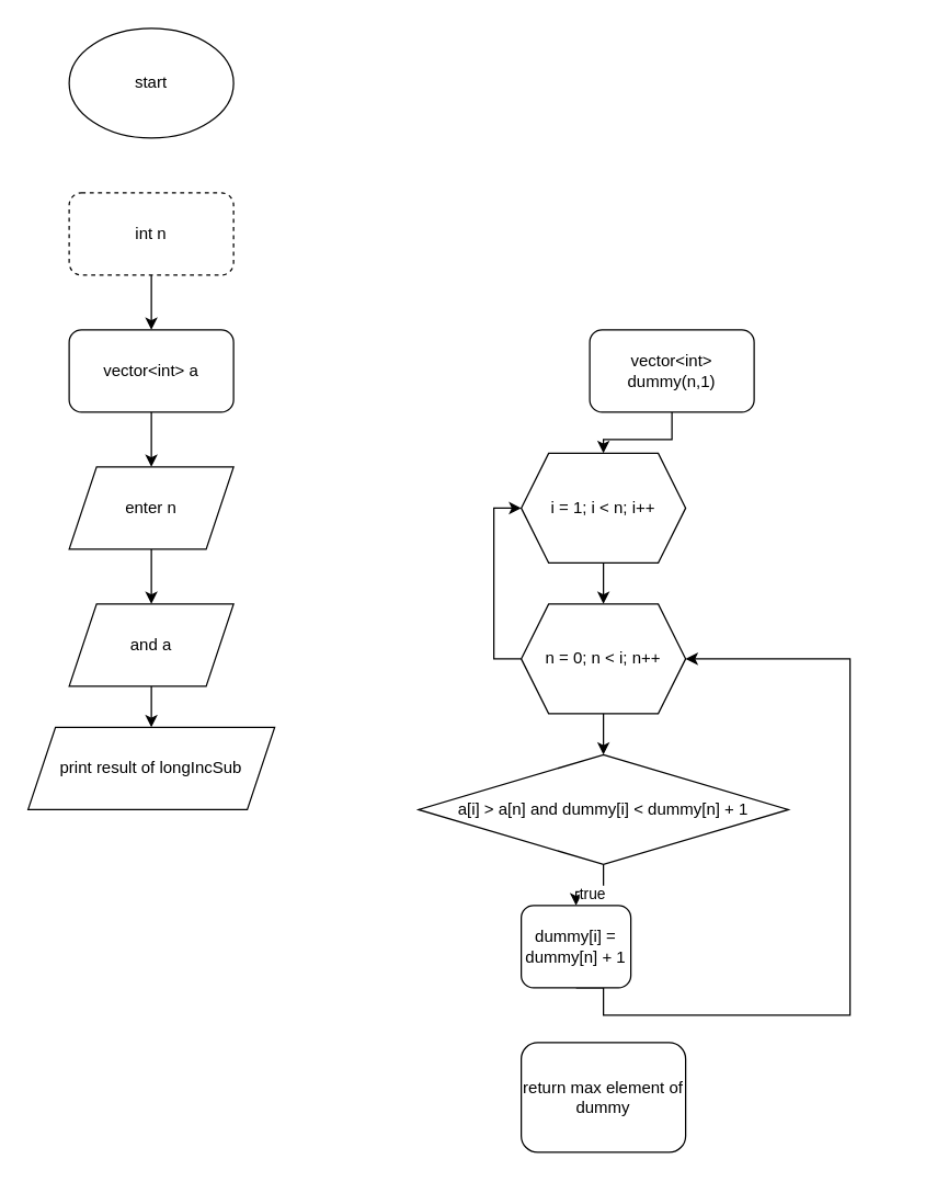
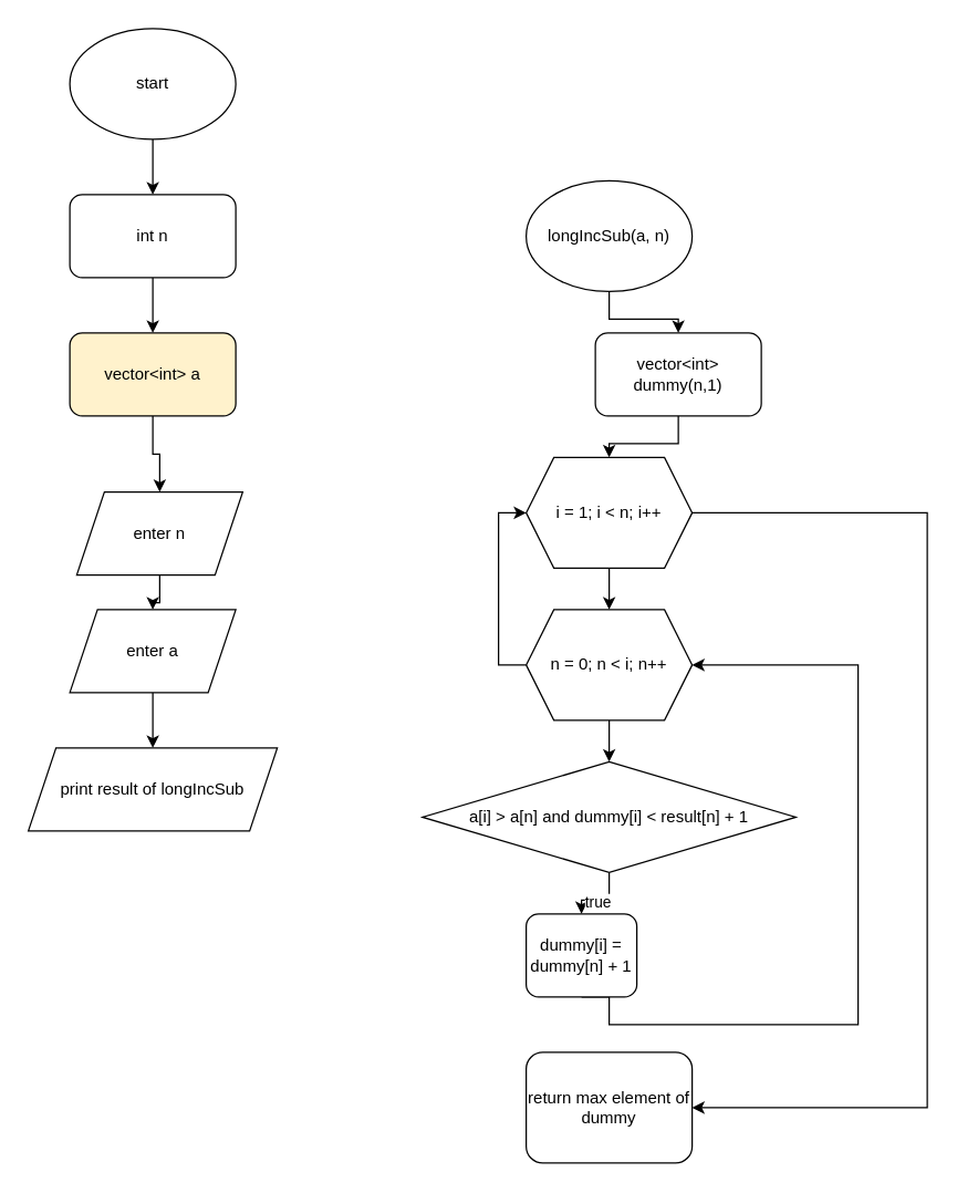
  <mxCell id="0" />
  <mxCell id="1" parent="0" />
+ <mxCell id="2" style="edgeStyle=orthogonalEdgeStyle;rounded=0;orthogonalLoop=1;jettySize=auto;html=1;entryX=0.5;entryY=0;entryDx=0;entryDy=0;" edge="1" parent="1" source="3" target="5"><mxGeometry relative="1" as="geometry" /></mxCell>
  <mxCell id="3" value="start" style="ellipse;whiteSpace=wrap;html=1;" vertex="1" parent="1"><mxGeometry x="50" y="20" width="120" height="80" as="geometry" /></mxCell>
  <mxCell id="4" style="edgeStyle=orthogonalEdgeStyle;rounded=0;orthogonalLoop=1;jettySize=auto;html=1;entryX=0.5;entryY=0;entryDx=0;entryDy=0;" edge="1" parent="1" source="5" target="7"><mxGeometry relative="1" as="geometry" /></mxCell>
- <mxCell id="5" value="int n" style="rounded=1;whiteSpace=wrap;html=1;dashed=1;" vertex="1" parent="1"><mxGeometry x="50" y="140" width="120" height="60" as="geometry" /></mxCell>
+ <mxCell id="5" value="int n" style="rounded=1;whiteSpace=wrap;html=1;" vertex="1" parent="1"><mxGeometry x="50" y="140" width="120" height="60" as="geometry" /></mxCell>
  <mxCell id="6" style="edgeStyle=orthogonalEdgeStyle;rounded=0;orthogonalLoop=1;jettySize=auto;html=1;" edge="1" parent="1" source="7" target="9"><mxGeometry relative="1" as="geometry" /></mxCell>
- <mxCell id="7" value="vector&amp;lt;int&amp;gt; a" style="rounded=1;whiteSpace=wrap;html=1;" vertex="1" parent="1"><mxGeometry x="50" y="240" width="120" height="60" as="geometry" /></mxCell>
+ <mxCell id="7" value="vector&amp;lt;int&amp;gt; a" style="rounded=1;whiteSpace=wrap;html=1;fillColor=#fff2cc;" vertex="1" parent="1"><mxGeometry x="50" y="240" width="120" height="60" as="geometry" /></mxCell>
  <mxCell id="8" style="edgeStyle=orthogonalEdgeStyle;rounded=0;orthogonalLoop=1;jettySize=auto;html=1;entryX=0.5;entryY=0;entryDx=0;entryDy=0;" edge="1" parent="1" source="9" target="11"><mxGeometry relative="1" as="geometry" /></mxCell>
- <mxCell id="9" value="enter n" style="shape=parallelogram;perimeter=parallelogramPerimeter;whiteSpace=wrap;html=1;fixedSize=1;" vertex="1" parent="1"><mxGeometry x="50" y="340" width="120" height="60" as="geometry" /></mxCell>
+ <mxCell id="9" value="enter n" style="shape=parallelogram;perimeter=parallelogramPerimeter;whiteSpace=wrap;html=1;fixedSize=1;" vertex="1" parent="1"><mxGeometry x="55" y="355" width="120" height="60" as="geometry" /></mxCell>
  <mxCell id="10" style="edgeStyle=orthogonalEdgeStyle;rounded=0;orthogonalLoop=1;jettySize=auto;html=1;entryX=0.5;entryY=0;entryDx=0;entryDy=0;" edge="1" parent="1" source="11" target="12"><mxGeometry relative="1" as="geometry" /></mxCell>
- <mxCell id="11" value="and a" style="shape=parallelogram;perimeter=parallelogramPerimeter;whiteSpace=wrap;html=1;fixedSize=1;" vertex="1" parent="1"><mxGeometry x="50" y="440" width="120" height="60" as="geometry" /></mxCell>
- <mxCell id="12" value="print result of longIncSub" style="shape=parallelogram;perimeter=parallelogramPerimeter;whiteSpace=wrap;html=1;fixedSize=1;" vertex="1" parent="1"><mxGeometry x="20" y="530" width="180" height="60" as="geometry" /></mxCell>
+ <mxCell id="11" value="enter a" style="shape=parallelogram;perimeter=parallelogramPerimeter;whiteSpace=wrap;html=1;fixedSize=1;" vertex="1" parent="1"><mxGeometry x="50" y="440" width="120" height="60" as="geometry" /></mxCell>
+ <mxCell id="12" value="print result of longIncSub" style="shape=parallelogram;perimeter=parallelogramPerimeter;whiteSpace=wrap;html=1;fixedSize=1;" vertex="1" parent="1"><mxGeometry x="20" y="540" width="180" height="60" as="geometry" /></mxCell>
+ <mxCell id="13" style="edgeStyle=orthogonalEdgeStyle;rounded=0;orthogonalLoop=1;jettySize=auto;html=1;" edge="1" parent="1" source="14" target="16"><mxGeometry relative="1" as="geometry" /></mxCell>
+ <mxCell id="14" value="longIncSub(a, n)" style="ellipse;whiteSpace=wrap;html=1;" vertex="1" parent="1"><mxGeometry x="380" y="130" width="120" height="80" as="geometry" /></mxCell>
  <mxCell id="15" style="edgeStyle=orthogonalEdgeStyle;rounded=0;orthogonalLoop=1;jettySize=auto;html=1;entryX=0.5;entryY=0;entryDx=0;entryDy=0;" edge="1" parent="1" source="16" target="19"><mxGeometry relative="1" as="geometry" /></mxCell>
  <mxCell id="16" value="vector&amp;lt;int&amp;gt; dummy(n,1)" style="rounded=1;whiteSpace=wrap;html=1;" vertex="1" parent="1"><mxGeometry x="430" y="240" width="120" height="60" as="geometry" /></mxCell>
  <mxCell id="17" style="edgeStyle=orthogonalEdgeStyle;rounded=0;orthogonalLoop=1;jettySize=auto;html=1;entryX=0.5;entryY=0;entryDx=0;entryDy=0;" edge="1" parent="1" source="19" target="22"><mxGeometry relative="1" as="geometry" /></mxCell>
+ <mxCell id="18" style="edgeStyle=orthogonalEdgeStyle;rounded=0;orthogonalLoop=1;jettySize=auto;html=1;entryX=1;entryY=0.5;entryDx=0;entryDy=0;" edge="1" parent="1" source="19" target="28"><mxGeometry relative="1" as="geometry"><Array as="points"><mxPoint x="670" y="370" /><mxPoint x="670" y="800" /></Array></mxGeometry></mxCell>
  <mxCell id="19" value="i = 1; i &amp;lt; n; i++" style="shape=hexagon;perimeter=hexagonPerimeter2;whiteSpace=wrap;html=1;fixedSize=1;" vertex="1" parent="1"><mxGeometry x="380" y="330" width="120" height="80" as="geometry" /></mxCell>
  <mxCell id="20" style="edgeStyle=orthogonalEdgeStyle;rounded=0;orthogonalLoop=1;jettySize=auto;html=1;entryX=0.5;entryY=0;entryDx=0;entryDy=0;" edge="1" parent="1" source="22" target="25"><mxGeometry relative="1" as="geometry" /></mxCell>
  <mxCell id="21" style="edgeStyle=orthogonalEdgeStyle;rounded=0;orthogonalLoop=1;jettySize=auto;html=1;exitX=0;exitY=0.5;exitDx=0;exitDy=0;entryX=0;entryY=0.5;entryDx=0;entryDy=0;" edge="1" parent="1" source="22" target="19"><mxGeometry relative="1" as="geometry" /></mxCell>
  <mxCell id="22" value="n = 0; n &amp;lt; i; n++" style="shape=hexagon;perimeter=hexagonPerimeter2;whiteSpace=wrap;html=1;fixedSize=1;" vertex="1" parent="1"><mxGeometry x="380" y="440" width="120" height="80" as="geometry" /></mxCell>
  <mxCell id="23" style="edgeStyle=orthogonalEdgeStyle;rounded=0;orthogonalLoop=1;jettySize=auto;html=1;entryX=0.5;entryY=0;entryDx=0;entryDy=0;" edge="1" parent="1" source="25" target="27"><mxGeometry relative="1" as="geometry" /></mxCell>
  <mxCell id="24" value="true" style="edgeLabel;html=1;align=center;verticalAlign=middle;resizable=0;points=[];" vertex="1" connectable="0" parent="23"><mxGeometry x="0.173" y="1" relative="1" as="geometry"><mxPoint as="offset" /></mxGeometry></mxCell>
- <mxCell id="25" value="a[i] &amp;gt; a[n] and dummy[i] &amp;lt; dummy[n] + 1" style="rhombus;whiteSpace=wrap;html=1;" vertex="1" parent="1"><mxGeometry x="305" y="550" width="270" height="80" as="geometry" /></mxCell>
+ <mxCell id="25" value="a[i] &amp;gt; a[n] and dummy[i] &amp;lt; result[n] + 1" style="rhombus;whiteSpace=wrap;html=1;" vertex="1" parent="1"><mxGeometry x="305" y="550" width="270" height="80" as="geometry" /></mxCell>
  <mxCell id="26" style="edgeStyle=orthogonalEdgeStyle;rounded=0;orthogonalLoop=1;jettySize=auto;html=1;exitX=0.5;exitY=1;exitDx=0;exitDy=0;entryX=1;entryY=0.5;entryDx=0;entryDy=0;" edge="1" parent="1" source="27" target="22"><mxGeometry relative="1" as="geometry"><Array as="points"><mxPoint x="440" y="740" /><mxPoint x="620" y="740" /><mxPoint x="620" y="480" /></Array></mxGeometry></mxCell>
  <mxCell id="27" value="dummy[i] = dummy[n] + 1" style="rounded=1;whiteSpace=wrap;html=1;" vertex="1" parent="1"><mxGeometry x="380" y="660" width="80" height="60" as="geometry" /></mxCell>
  <mxCell id="28" value="return max element of dummy" style="whiteSpace=wrap;html=1;rounded=1;" vertex="1" parent="1"><mxGeometry x="380" y="760" width="120" height="80" as="geometry" /></mxCell>
